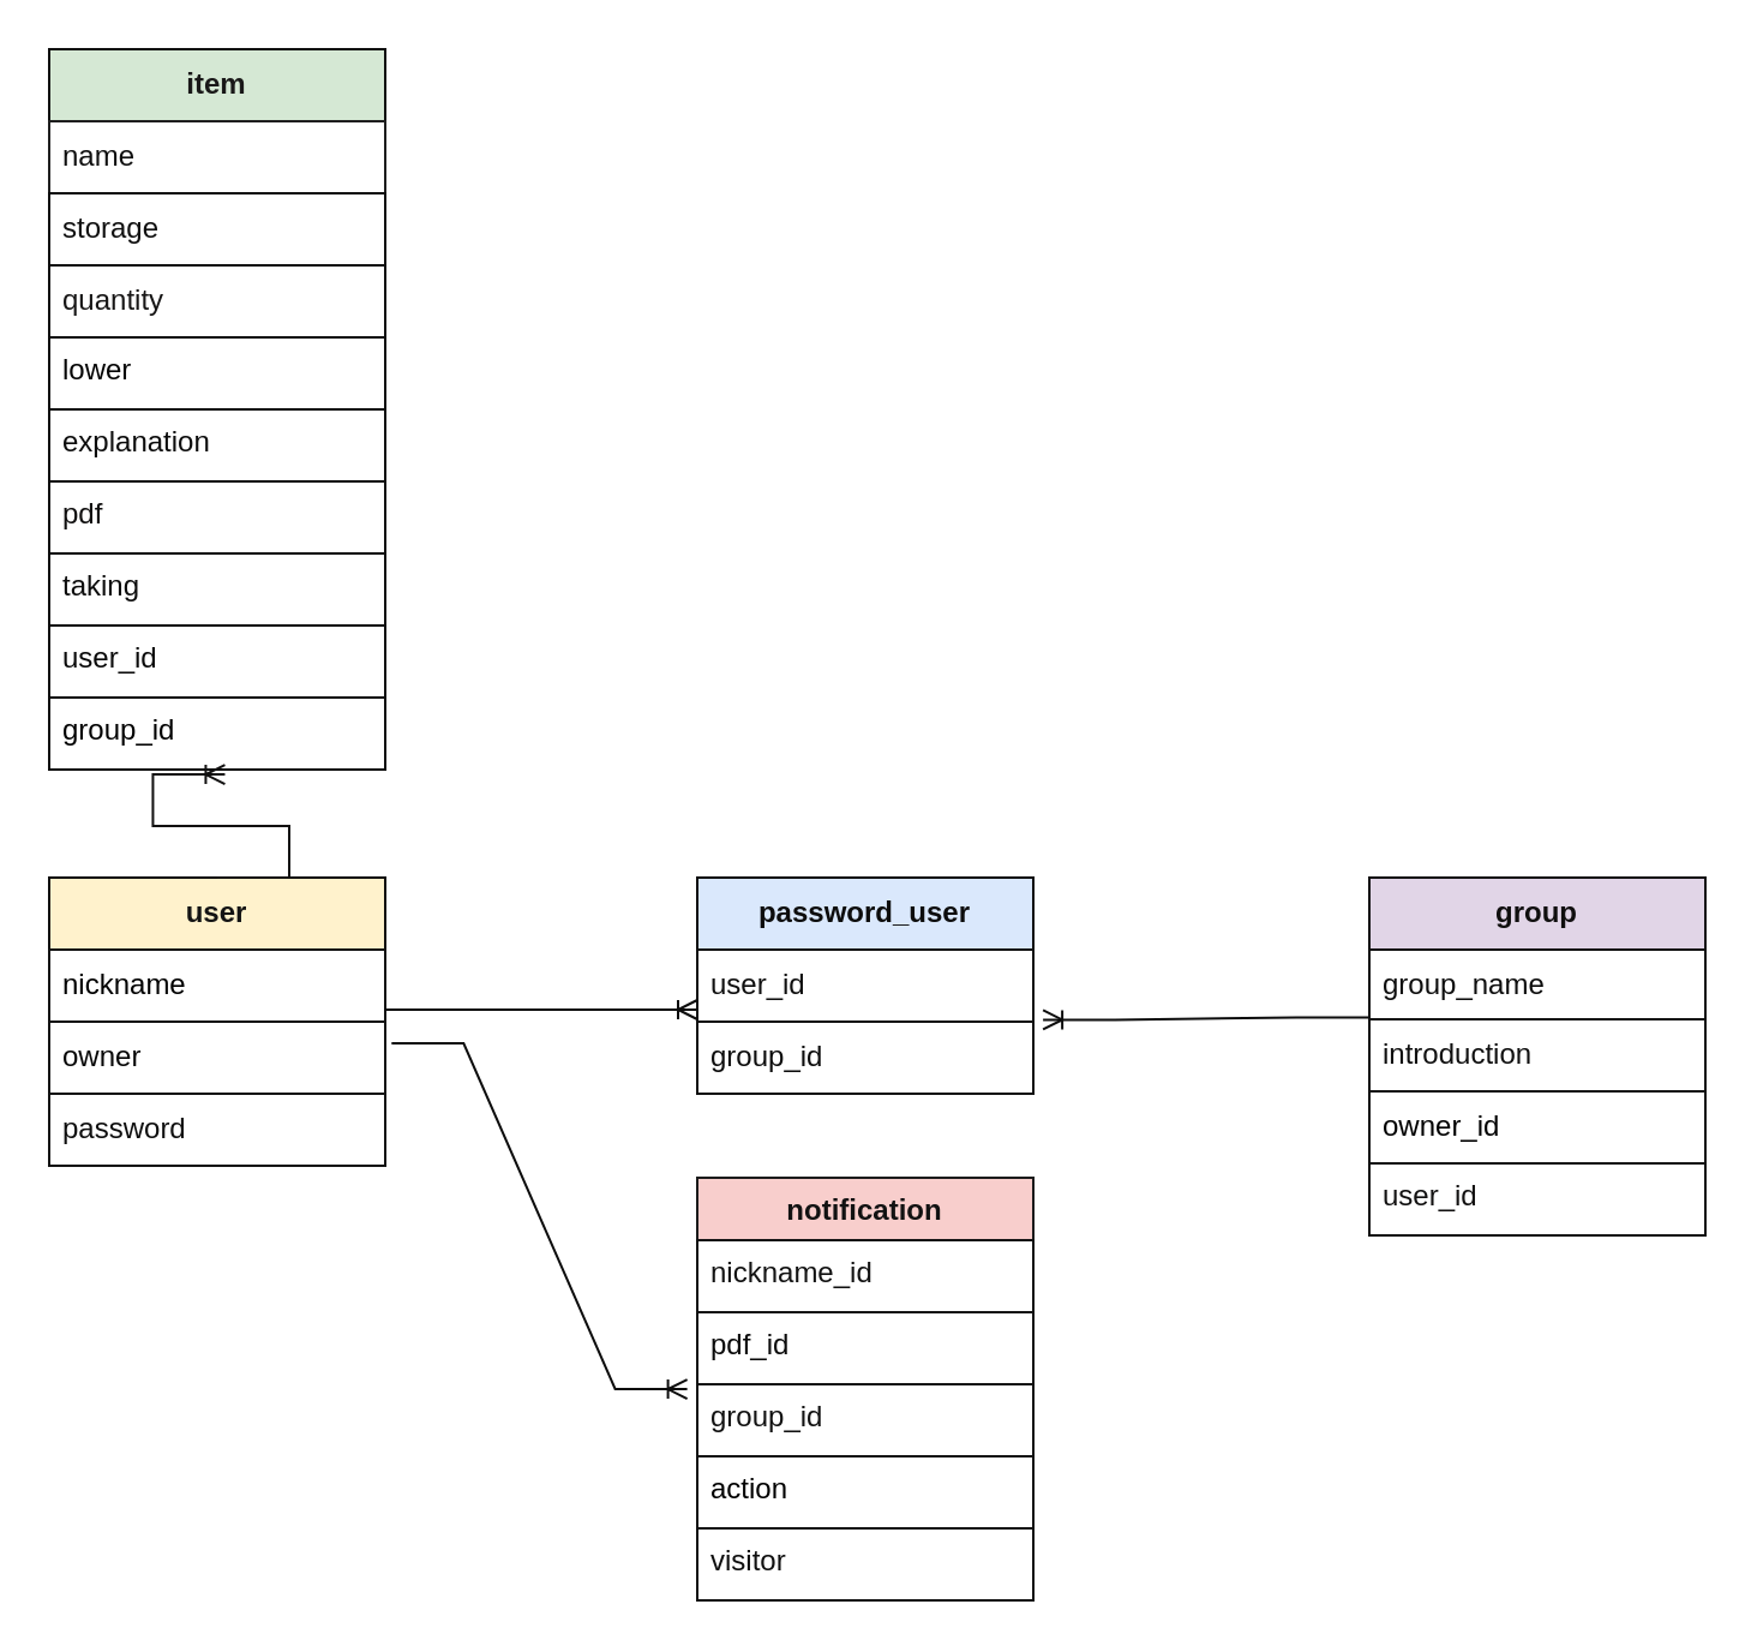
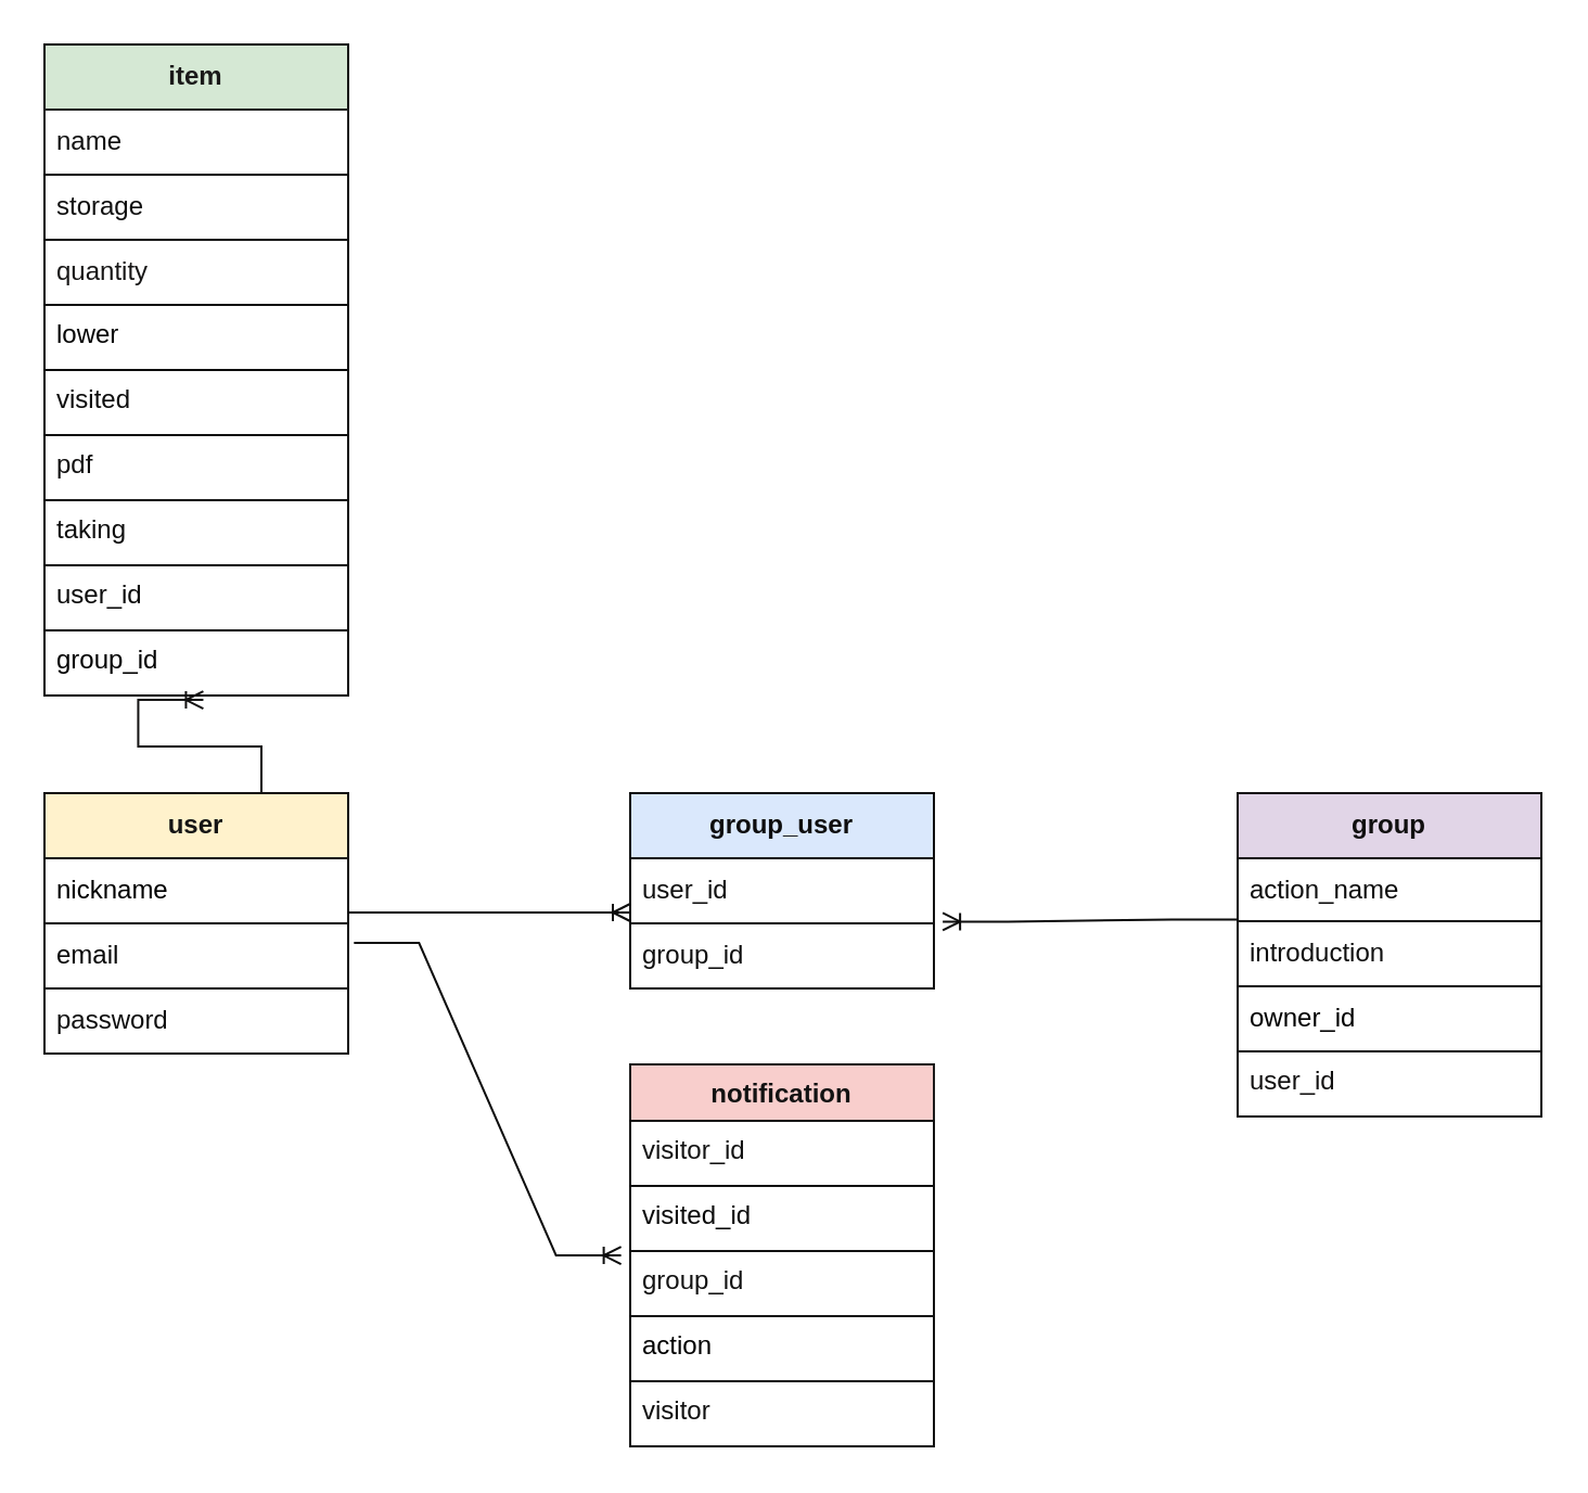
  <mxCell id="0" />
  <mxCell id="1" parent="0" />
  <mxCell id="2" value="&lt;font color=&quot;#1a1919&quot;&gt;&lt;b&gt;item&lt;/b&gt;&lt;/font&gt;" style="swimlane;fontStyle=0;childLayout=stackLayout;horizontal=1;startSize=30;horizontalStack=0;resizeParent=1;resizeParentMax=0;resizeLast=0;collapsible=1;marginBottom=0;whiteSpace=wrap;html=1;rounded=0;strokeColor=#0d0d0d;fillColor=#d5e8d4;" parent="1" vertex="1"><mxGeometry x="20" y="20" width="140" height="300" as="geometry" /></mxCell>
  <mxCell id="3" value="&lt;font color=&quot;#0f0f0f&quot;&gt;name&lt;/font&gt;" style="text;strokeColor=#1f1f1f;fillColor=none;align=left;verticalAlign=middle;spacingLeft=4;spacingRight=4;overflow=hidden;points=[[0,0.5],[1,0.5]];portConstraint=eastwest;rotatable=0;whiteSpace=wrap;html=1;rounded=0;" parent="2" vertex="1"><mxGeometry y="30" width="140" height="30" as="geometry" /></mxCell>
  <mxCell id="4" value="&lt;font color=&quot;#0f0f0f&quot;&gt;storage&lt;/font&gt;" style="text;strokeColor=#0d0d0d;fillColor=none;align=left;verticalAlign=middle;spacingLeft=4;spacingRight=4;overflow=hidden;points=[[0,0.5],[1,0.5]];portConstraint=eastwest;rotatable=0;whiteSpace=wrap;html=1;rounded=0;" parent="2" vertex="1"><mxGeometry y="60" width="140" height="30" as="geometry" /></mxCell>
  <mxCell id="5" value="&lt;font color=&quot;#171616&quot;&gt;quantity&lt;/font&gt;" style="text;strokeColor=#0d0d0d;fillColor=none;align=left;verticalAlign=middle;spacingLeft=4;spacingRight=4;overflow=hidden;points=[[0,0.5],[1,0.5]];portConstraint=eastwest;rotatable=0;whiteSpace=wrap;html=1;rounded=0;" parent="2" vertex="1"><mxGeometry y="90" width="140" height="30" as="geometry" /></mxCell>
  <mxCell id="6" value="lower" style="text;strokeColor=#0d0d0d;fillColor=none;spacingLeft=4;spacingRight=4;overflow=hidden;rotatable=0;points=[[0,0.5],[1,0.5]];portConstraint=eastwest;fontSize=12;rounded=0;fontColor=#050505;" parent="2" vertex="1"><mxGeometry y="120" width="140" height="30" as="geometry" /></mxCell>
- <mxCell id="7" value="explanation" style="text;strokeColor=#0d0d0d;fillColor=none;spacingLeft=4;spacingRight=4;overflow=hidden;rotatable=0;points=[[0,0.5],[1,0.5]];portConstraint=eastwest;fontSize=12;rounded=0;fontColor=#0d0d0d;" parent="2" vertex="1"><mxGeometry y="150" width="140" height="30" as="geometry" /></mxCell>
+ <mxCell id="7" value="visited" style="text;strokeColor=#0d0d0d;fillColor=none;spacingLeft=4;spacingRight=4;overflow=hidden;rotatable=0;points=[[0,0.5],[1,0.5]];portConstraint=eastwest;fontSize=12;rounded=0;fontColor=#0d0d0d;" parent="2" vertex="1"><mxGeometry y="150" width="140" height="30" as="geometry" /></mxCell>
  <mxCell id="8" value="pdf" style="text;strokeColor=#0d0d0d;fillColor=none;spacingLeft=4;spacingRight=4;overflow=hidden;rotatable=0;points=[[0,0.5],[1,0.5]];portConstraint=eastwest;fontSize=12;rounded=0;fontColor=#100f0f;" parent="2" vertex="1"><mxGeometry y="180" width="140" height="30" as="geometry" /></mxCell>
  <mxCell id="9" value="taking" style="text;strokeColor=#0d0d0d;fillColor=none;spacingLeft=4;spacingRight=4;overflow=hidden;rotatable=0;points=[[0,0.5],[1,0.5]];portConstraint=eastwest;fontSize=12;rounded=0;fontColor=#0d0d0d;" parent="2" vertex="1"><mxGeometry y="210" width="140" height="30" as="geometry" /></mxCell>
  <mxCell id="10" value="user_id" style="text;strokeColor=#0d0d0d;fillColor=none;spacingLeft=4;spacingRight=4;overflow=hidden;rotatable=0;points=[[0,0.5],[1,0.5]];portConstraint=eastwest;fontSize=12;rounded=0;fontColor=#0a0a0a;" parent="2" vertex="1"><mxGeometry y="240" width="140" height="30" as="geometry" /></mxCell>
  <mxCell id="11" value="group_id" style="text;strokeColor=#0d0d0d;fillColor=none;spacingLeft=4;spacingRight=4;overflow=hidden;rotatable=0;points=[[0,0.5],[1,0.5]];portConstraint=eastwest;fontSize=12;rounded=0;fontColor=#000000;" parent="2" vertex="1"><mxGeometry y="270" width="140" height="30" as="geometry" /></mxCell>
  <mxCell id="12" value="&lt;font color=&quot;#141414&quot;&gt;&lt;b&gt;user&lt;/b&gt;&lt;/font&gt;" style="swimlane;fontStyle=0;childLayout=stackLayout;horizontal=1;startSize=30;horizontalStack=0;resizeParent=1;resizeParentMax=0;resizeLast=0;collapsible=1;marginBottom=0;whiteSpace=wrap;html=1;rounded=0;strokeColor=#0d0d0d;fillColor=#fff2cc;" parent="1" vertex="1"><mxGeometry x="20" y="365" width="140" height="120" as="geometry" /></mxCell>
  <mxCell id="13" value="&lt;font color=&quot;#000000&quot;&gt;nickname&lt;/font&gt;" style="text;strokeColor=#121212;fillColor=none;align=left;verticalAlign=middle;spacingLeft=4;spacingRight=4;overflow=hidden;points=[[0,0.5],[1,0.5]];portConstraint=eastwest;rotatable=0;whiteSpace=wrap;html=1;rounded=0;" parent="12" vertex="1"><mxGeometry y="30" width="140" height="30" as="geometry" /></mxCell>
- <mxCell id="14" value="&lt;font color=&quot;#080808&quot;&gt;owner&lt;/font&gt;" style="text;strokeColor=#121212;fillColor=none;align=left;verticalAlign=middle;spacingLeft=4;spacingRight=4;overflow=hidden;points=[[0,0.5],[1,0.5]];portConstraint=eastwest;rotatable=0;whiteSpace=wrap;html=1;rounded=0;" parent="12" vertex="1"><mxGeometry y="60" width="140" height="30" as="geometry" /></mxCell>
+ <mxCell id="14" value="&lt;font color=&quot;#080808&quot;&gt;email&lt;/font&gt;" style="text;strokeColor=#121212;fillColor=none;align=left;verticalAlign=middle;spacingLeft=4;spacingRight=4;overflow=hidden;points=[[0,0.5],[1,0.5]];portConstraint=eastwest;rotatable=0;whiteSpace=wrap;html=1;rounded=0;" parent="12" vertex="1"><mxGeometry y="60" width="140" height="30" as="geometry" /></mxCell>
  <mxCell id="15" value="&lt;font color=&quot;#0f0f0f&quot;&gt;password&lt;/font&gt;" style="text;strokeColor=#121212;fillColor=none;align=left;verticalAlign=middle;spacingLeft=4;spacingRight=4;overflow=hidden;points=[[0,0.5],[1,0.5]];portConstraint=eastwest;rotatable=0;whiteSpace=wrap;html=1;rounded=0;" parent="12" vertex="1"><mxGeometry y="90" width="140" height="30" as="geometry" /></mxCell>
- <mxCell id="16" value="&lt;font color=&quot;#0d0d0d&quot;&gt;&lt;b&gt;password_user&lt;/b&gt;&lt;/font&gt;" style="swimlane;fontStyle=0;childLayout=stackLayout;horizontal=1;startSize=30;horizontalStack=0;resizeParent=1;resizeParentMax=0;resizeLast=0;collapsible=1;marginBottom=0;whiteSpace=wrap;html=1;rounded=0;strokeColor=#0d0d0d;fillColor=#dae8fc;" parent="1" vertex="1"><mxGeometry x="290" y="365" width="140" height="90" as="geometry" /></mxCell>
+ <mxCell id="16" value="&lt;font color=&quot;#0d0d0d&quot;&gt;&lt;b&gt;group_user&lt;/b&gt;&lt;/font&gt;" style="swimlane;fontStyle=0;childLayout=stackLayout;horizontal=1;startSize=30;horizontalStack=0;resizeParent=1;resizeParentMax=0;resizeLast=0;collapsible=1;marginBottom=0;whiteSpace=wrap;html=1;rounded=0;strokeColor=#0d0d0d;fillColor=#dae8fc;" parent="1" vertex="1"><mxGeometry x="290" y="365" width="140" height="90" as="geometry" /></mxCell>
  <mxCell id="17" value="&lt;font color=&quot;#0f0f0f&quot;&gt;user_id&lt;/font&gt;" style="text;strokeColor=#121212;fillColor=none;align=left;verticalAlign=middle;spacingLeft=4;spacingRight=4;overflow=hidden;points=[[0,0.5],[1,0.5]];portConstraint=eastwest;rotatable=0;whiteSpace=wrap;html=1;rounded=0;" parent="16" vertex="1"><mxGeometry y="30" width="140" height="30" as="geometry" /></mxCell>
  <mxCell id="18" value="&lt;font color=&quot;#0d0d0d&quot;&gt;group_id&lt;/font&gt;" style="text;strokeColor=#121212;fillColor=none;align=left;verticalAlign=middle;spacingLeft=4;spacingRight=4;overflow=hidden;points=[[0,0.5],[1,0.5]];portConstraint=eastwest;rotatable=0;whiteSpace=wrap;html=1;rounded=0;" parent="16" vertex="1"><mxGeometry y="60" width="140" height="30" as="geometry" /></mxCell>
  <mxCell id="19" value="&lt;font color=&quot;#100f0f&quot;&gt;&lt;b&gt;group&lt;/b&gt;&lt;/font&gt;" style="swimlane;fontStyle=0;childLayout=stackLayout;horizontal=1;startSize=30;horizontalStack=0;resizeParent=1;resizeParentMax=0;resizeLast=0;collapsible=1;marginBottom=0;whiteSpace=wrap;html=1;rounded=0;strokeColor=#121112;fillColor=#e1d5e7;" parent="1" vertex="1"><mxGeometry x="570" y="365" width="140" height="149" as="geometry" /></mxCell>
- <mxCell id="20" value="&lt;font color=&quot;#0d0d0d&quot;&gt;group_name&lt;/font&gt;" style="text;strokeColor=#121212;fillColor=none;align=left;verticalAlign=middle;spacingLeft=4;spacingRight=4;overflow=hidden;points=[[0,0.5],[1,0.5]];portConstraint=eastwest;rotatable=0;whiteSpace=wrap;html=1;rounded=0;" parent="19" vertex="1"><mxGeometry y="30" width="140" height="29" as="geometry" /></mxCell>
+ <mxCell id="20" value="&lt;font color=&quot;#0d0d0d&quot;&gt;action_name&lt;/font&gt;" style="text;strokeColor=#121212;fillColor=none;align=left;verticalAlign=middle;spacingLeft=4;spacingRight=4;overflow=hidden;points=[[0,0.5],[1,0.5]];portConstraint=eastwest;rotatable=0;whiteSpace=wrap;html=1;rounded=0;" parent="19" vertex="1"><mxGeometry y="30" width="140" height="29" as="geometry" /></mxCell>
  <mxCell id="21" value="&lt;font color=&quot;#0f0f0f&quot;&gt;introduction&lt;/font&gt;" style="text;strokeColor=#121212;fillColor=none;align=left;verticalAlign=middle;spacingLeft=4;spacingRight=4;overflow=hidden;points=[[0,0.5],[1,0.5]];portConstraint=eastwest;rotatable=0;whiteSpace=wrap;html=1;rounded=0;" parent="19" vertex="1"><mxGeometry y="59" width="140" height="30" as="geometry" /></mxCell>
  <mxCell id="22" value="&lt;font color=&quot;#000000&quot;&gt;owner_id&lt;/font&gt;" style="text;strokeColor=#121212;fillColor=none;align=left;verticalAlign=middle;spacingLeft=4;spacingRight=4;overflow=hidden;points=[[0,0.5],[1,0.5]];portConstraint=eastwest;rotatable=0;whiteSpace=wrap;html=1;rounded=0;" parent="19" vertex="1"><mxGeometry y="89" width="140" height="30" as="geometry" /></mxCell>
  <mxCell id="23" value="user_id" style="text;strokeColor=#121212;fillColor=none;spacingLeft=4;spacingRight=4;overflow=hidden;rotatable=0;points=[[0,0.5],[1,0.5]];portConstraint=eastwest;fontSize=12;rounded=0;fontColor=#121111;labelBorderColor=none;" parent="19" vertex="1"><mxGeometry y="119" width="140" height="30" as="geometry" /></mxCell>
  <mxCell id="24" value="" style="edgeStyle=entityRelationEdgeStyle;fontSize=12;html=1;endArrow=ERoneToMany;entryX=0.523;entryY=1.067;entryDx=0;entryDy=0;entryPerimeter=0;exitX=0.5;exitY=0;exitDx=0;exitDy=0;rounded=0;strokeColor=#121111;" parent="1" source="12" target="11" edge="1"><mxGeometry width="100" height="100" relative="1" as="geometry"><mxPoint x="40" y="290" as="sourcePoint" /><mxPoint x="140" y="190" as="targetPoint" /></mxGeometry></mxCell>
  <mxCell id="25" value="" style="edgeStyle=entityRelationEdgeStyle;fontSize=12;html=1;endArrow=ERoneToMany;rounded=0;strokeColor=#0d0d0d;" parent="1" edge="1"><mxGeometry width="100" height="100" relative="1" as="geometry"><mxPoint x="160" y="420" as="sourcePoint" /><mxPoint x="290" y="420" as="targetPoint" /></mxGeometry></mxCell>
  <mxCell id="26" value="" style="edgeStyle=entityRelationEdgeStyle;fontSize=12;html=1;endArrow=ERoneToMany;entryX=1.029;entryY=-0.027;entryDx=0;entryDy=0;entryPerimeter=0;exitX=-0.003;exitY=-0.027;exitDx=0;exitDy=0;exitPerimeter=0;rounded=0;strokeColor=#0d0d0d;" parent="1" source="21" target="18" edge="1"><mxGeometry width="100" height="100" relative="1" as="geometry"><mxPoint x="450" y="420" as="sourcePoint" /><mxPoint x="550" y="320" as="targetPoint" /></mxGeometry></mxCell>
  <mxCell id="27" value="notification" style="swimlane;fontStyle=1;childLayout=stackLayout;horizontal=1;startSize=26;horizontalStack=0;resizeParent=1;resizeParentMax=0;resizeLast=0;collapsible=1;marginBottom=0;align=center;fontSize=12;rounded=0;strokeColor=#1c1c1c;fillColor=#f8cecc;fontColor=#121212;" parent="1" vertex="1"><mxGeometry x="290" y="490" width="140" height="176" as="geometry" /></mxCell>
- <mxCell id="28" value="nickname_id" style="text;strokeColor=#121212;fillColor=none;spacingLeft=4;spacingRight=4;overflow=hidden;rotatable=0;points=[[0,0.5],[1,0.5]];portConstraint=eastwest;fontSize=12;rounded=0;fontColor=#121212;" parent="27" vertex="1"><mxGeometry y="26" width="140" height="30" as="geometry" /></mxCell>
- <mxCell id="29" value="pdf_id" style="text;strokeColor=#121212;fillColor=none;spacingLeft=4;spacingRight=4;overflow=hidden;rotatable=0;points=[[0,0.5],[1,0.5]];portConstraint=eastwest;fontSize=12;rounded=0;fontColor=#0a0a0a;" parent="27" vertex="1"><mxGeometry y="56" width="140" height="30" as="geometry" /></mxCell>
+ <mxCell id="28" value="visitor_id" style="text;strokeColor=#121212;fillColor=none;spacingLeft=4;spacingRight=4;overflow=hidden;rotatable=0;points=[[0,0.5],[1,0.5]];portConstraint=eastwest;fontSize=12;rounded=0;fontColor=#121212;" parent="27" vertex="1"><mxGeometry y="26" width="140" height="30" as="geometry" /></mxCell>
+ <mxCell id="29" value="visited_id" style="text;strokeColor=#121212;fillColor=none;spacingLeft=4;spacingRight=4;overflow=hidden;rotatable=0;points=[[0,0.5],[1,0.5]];portConstraint=eastwest;fontSize=12;rounded=0;fontColor=#0a0a0a;" parent="27" vertex="1"><mxGeometry y="56" width="140" height="30" as="geometry" /></mxCell>
  <mxCell id="30" value="group_id" style="text;strokeColor=#121212;fillColor=none;spacingLeft=4;spacingRight=4;overflow=hidden;rotatable=0;points=[[0,0.5],[1,0.5]];portConstraint=eastwest;fontSize=12;rounded=0;fontColor=#121212;" parent="27" vertex="1"><mxGeometry y="86" width="140" height="30" as="geometry" /></mxCell>
  <mxCell id="31" value="action" style="text;strokeColor=#121212;fillColor=none;spacingLeft=4;spacingRight=4;overflow=hidden;rotatable=0;points=[[0,0.5],[1,0.5]];portConstraint=eastwest;fontSize=12;rounded=0;fontColor=#000000;" parent="27" vertex="1"><mxGeometry y="116" width="140" height="30" as="geometry" /></mxCell>
  <mxCell id="32" value="visitor" style="text;strokeColor=#121212;fillColor=none;spacingLeft=4;spacingRight=4;overflow=hidden;rotatable=0;points=[[0,0.5],[1,0.5]];portConstraint=eastwest;fontSize=12;rounded=0;fontColor=#0f0f0f;" parent="27" vertex="1"><mxGeometry y="146" width="140" height="30" as="geometry" /></mxCell>
  <mxCell id="33" value="" style="edgeStyle=entityRelationEdgeStyle;fontSize=12;html=1;endArrow=ERoneToMany;hachureGap=4;fontFamily=Architects Daughter;fontSource=https%3A%2F%2Ffonts.googleapis.com%2Fcss%3Ffamily%3DArchitects%2BDaughter;exitX=1.019;exitY=0.3;exitDx=0;exitDy=0;exitPerimeter=0;entryX=-0.03;entryY=0.067;entryDx=0;entryDy=0;entryPerimeter=0;rounded=0;strokeColor=#0d0d0d;" edge="1" parent="1" source="14" target="30"><mxGeometry width="100" height="100" relative="1" as="geometry"><mxPoint x="200" y="410" as="sourcePoint" /><mxPoint x="300" y="310" as="targetPoint" /></mxGeometry></mxCell>
